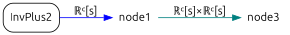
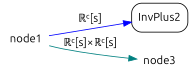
  digraph {
    fontname=Ubuntu
    rankdir=LR
    node [fontname=Ubuntu shape=plaintext]
    edge [fontname=Ubuntu]
    n1 [label=InvPlus2 shape=box style=rounded]
    node1
    node3
-   n1 -> node1 [color=blue label="ℝᶜ[s]"]
+   node1 -> n1 [color=blue label="ℝᶜ[s]"]
    node1 -> node3 [color=teal label="ℝᶜ[s]×ℝᶜ[s]"]
  }
